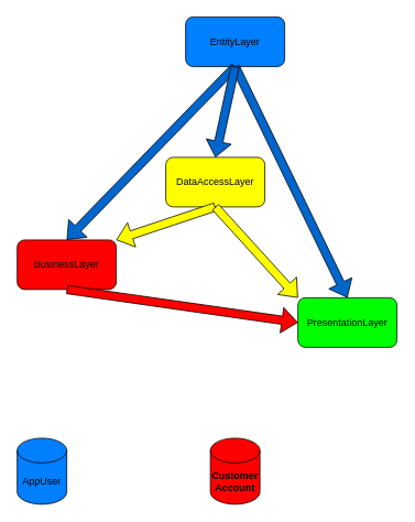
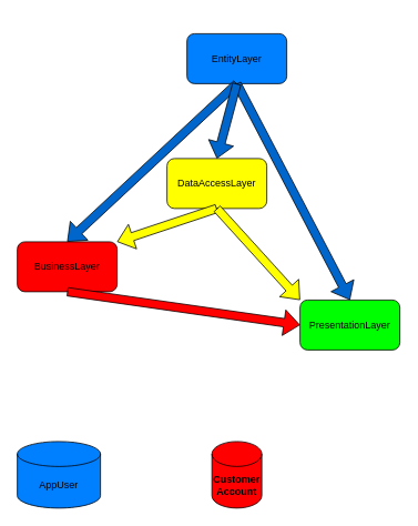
  <mxCell id="0" />
  <mxCell id="1" parent="0" />
- <mxCell id="2" value="EntityLayer" style="rounded=1;whiteSpace=wrap;html=1;fillColor=#007FFF;" vertex="1" parent="1"><mxGeometry x="224" y="20" width="120" height="60" as="geometry" /></mxCell>
+ <mxCell id="2" value="EntityLayer" style="rounded=1;whiteSpace=wrap;html=1;fillColor=#007FFF;" vertex="1" parent="1"><mxGeometry x="224" y="40" width="120" height="60" as="geometry" /></mxCell>
  <mxCell id="3" value="DataAccessLayer" style="rounded=1;whiteSpace=wrap;html=1;fillColor=#FFFF00;" vertex="1" parent="1"><mxGeometry x="200" y="190" width="120" height="60" as="geometry" /></mxCell>
  <mxCell id="4" value="BusinessLayer" style="rounded=1;whiteSpace=wrap;html=1;fillColor=#FF0000;" vertex="1" parent="1"><mxGeometry x="20" y="290" width="120" height="60" as="geometry" /></mxCell>
  <mxCell id="5" value="PresentationLayer" style="rounded=1;whiteSpace=wrap;html=1;fillColor=#00FF00;" vertex="1" parent="1"><mxGeometry x="360" y="360" width="120" height="60" as="geometry" /></mxCell>
  <mxCell id="6" value="" style="shape=flexArrow;endArrow=classic;html=1;rounded=0;fillColor=#0066CC;exitX=0.5;exitY=1;exitDx=0;exitDy=0;entryX=0.5;entryY=0;entryDx=0;entryDy=0;" edge="1" parent="1" source="2" target="4"><mxGeometry width="50" height="50" relative="1" as="geometry"><mxPoint x="560" y="350" as="sourcePoint" /><mxPoint x="610" y="300" as="targetPoint" /></mxGeometry></mxCell>
  <mxCell id="7" value="" style="shape=flexArrow;endArrow=classic;html=1;rounded=0;fillColor=#0066CC;exitX=0.5;exitY=1;exitDx=0;exitDy=0;entryX=0.5;entryY=0;entryDx=0;entryDy=0;" edge="1" parent="1" source="2" target="5"><mxGeometry width="50" height="50" relative="1" as="geometry"><mxPoint x="294" y="90" as="sourcePoint" /><mxPoint x="294" y="160" as="targetPoint" /></mxGeometry></mxCell>
  <mxCell id="8" value="" style="shape=flexArrow;endArrow=classic;html=1;rounded=0;fillColor=#0066CC;exitX=0.5;exitY=1;exitDx=0;exitDy=0;entryX=0.5;entryY=0;entryDx=0;entryDy=0;" edge="1" parent="1" source="2" target="3"><mxGeometry width="50" height="50" relative="1" as="geometry"><mxPoint x="294" y="90" as="sourcePoint" /><mxPoint x="490" y="160" as="targetPoint" /></mxGeometry></mxCell>
  <mxCell id="9" value="" style="shape=flexArrow;endArrow=classic;html=1;rounded=0;fillColor=#FFFF00;exitX=0.5;exitY=1;exitDx=0;exitDy=0;entryX=1;entryY=0;entryDx=0;entryDy=0;" edge="1" parent="1" source="3" target="4"><mxGeometry width="50" height="50" relative="1" as="geometry"><mxPoint x="264" y="290" as="sourcePoint" /><mxPoint x="210" y="260" as="targetPoint" /></mxGeometry></mxCell>
  <mxCell id="10" value="" style="shape=flexArrow;endArrow=classic;html=1;rounded=0;fillColor=#FFFF00;entryX=0;entryY=0;entryDx=0;entryDy=0;exitX=0.5;exitY=1;exitDx=0;exitDy=0;" edge="1" parent="1" source="3" target="5"><mxGeometry width="50" height="50" relative="1" as="geometry"><mxPoint x="294" y="220" as="sourcePoint" /><mxPoint x="60" y="260" as="targetPoint" /></mxGeometry></mxCell>
  <mxCell id="11" value="" style="shape=flexArrow;endArrow=classic;html=1;rounded=0;fillColor=#FF0000;exitX=0.5;exitY=1;exitDx=0;exitDy=0;entryX=0;entryY=0.5;entryDx=0;entryDy=0;" edge="1" parent="1" source="4" target="5"><mxGeometry width="50" height="50" relative="1" as="geometry"><mxPoint x="294" y="220" as="sourcePoint" /><mxPoint x="60" y="260" as="targetPoint" /></mxGeometry></mxCell>
- <mxCell id="12" value="AppUser" style="shape=cylinder3;whiteSpace=wrap;html=1;boundedLbl=1;backgroundOutline=1;size=15;fillColor=#007FFF;" vertex="1" parent="1"><mxGeometry x="20" y="530" width="60" height="80" as="geometry" /></mxCell>
+ <mxCell id="12" value="AppUser" style="shape=cylinder3;whiteSpace=wrap;html=1;boundedLbl=1;backgroundOutline=1;size=15;fillColor=#007FFF;" vertex="1" parent="1"><mxGeometry x="20" y="530" width="100" height="80" as="geometry" /></mxCell>
  <mxCell id="13" value="Customer&lt;div&gt;Account&lt;/div&gt;" style="shape=cylinder3;whiteSpace=wrap;html=1;boundedLbl=1;backgroundOutline=1;size=15;fillColor=#FF0000;fontStyle=1" vertex="1" parent="1"><mxGeometry x="254" y="530" width="60" height="80" as="geometry" /></mxCell>
